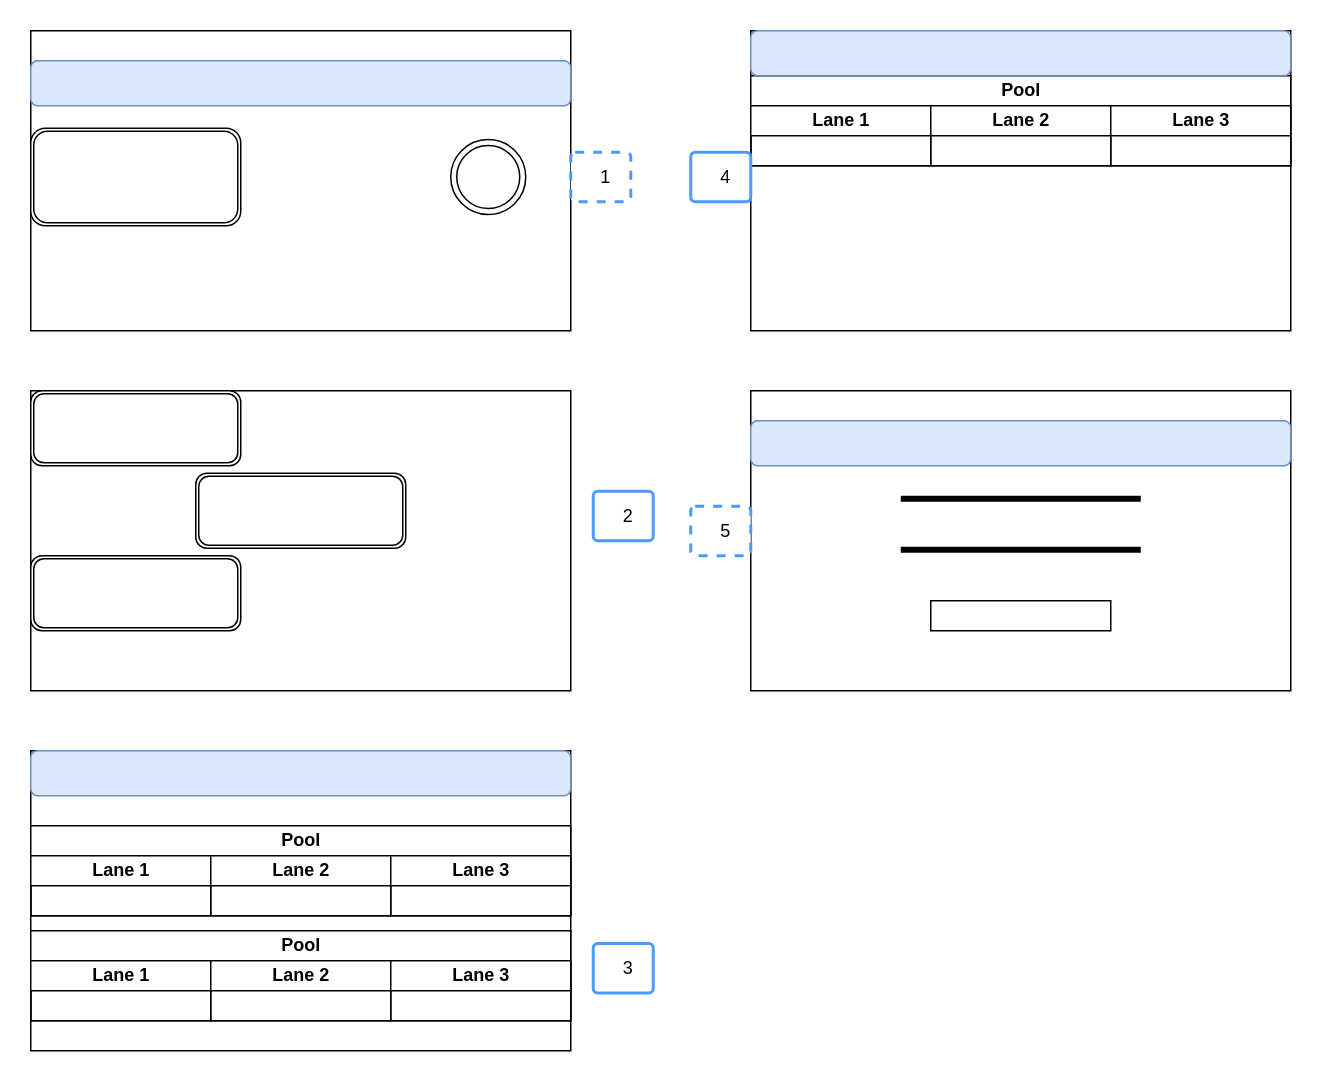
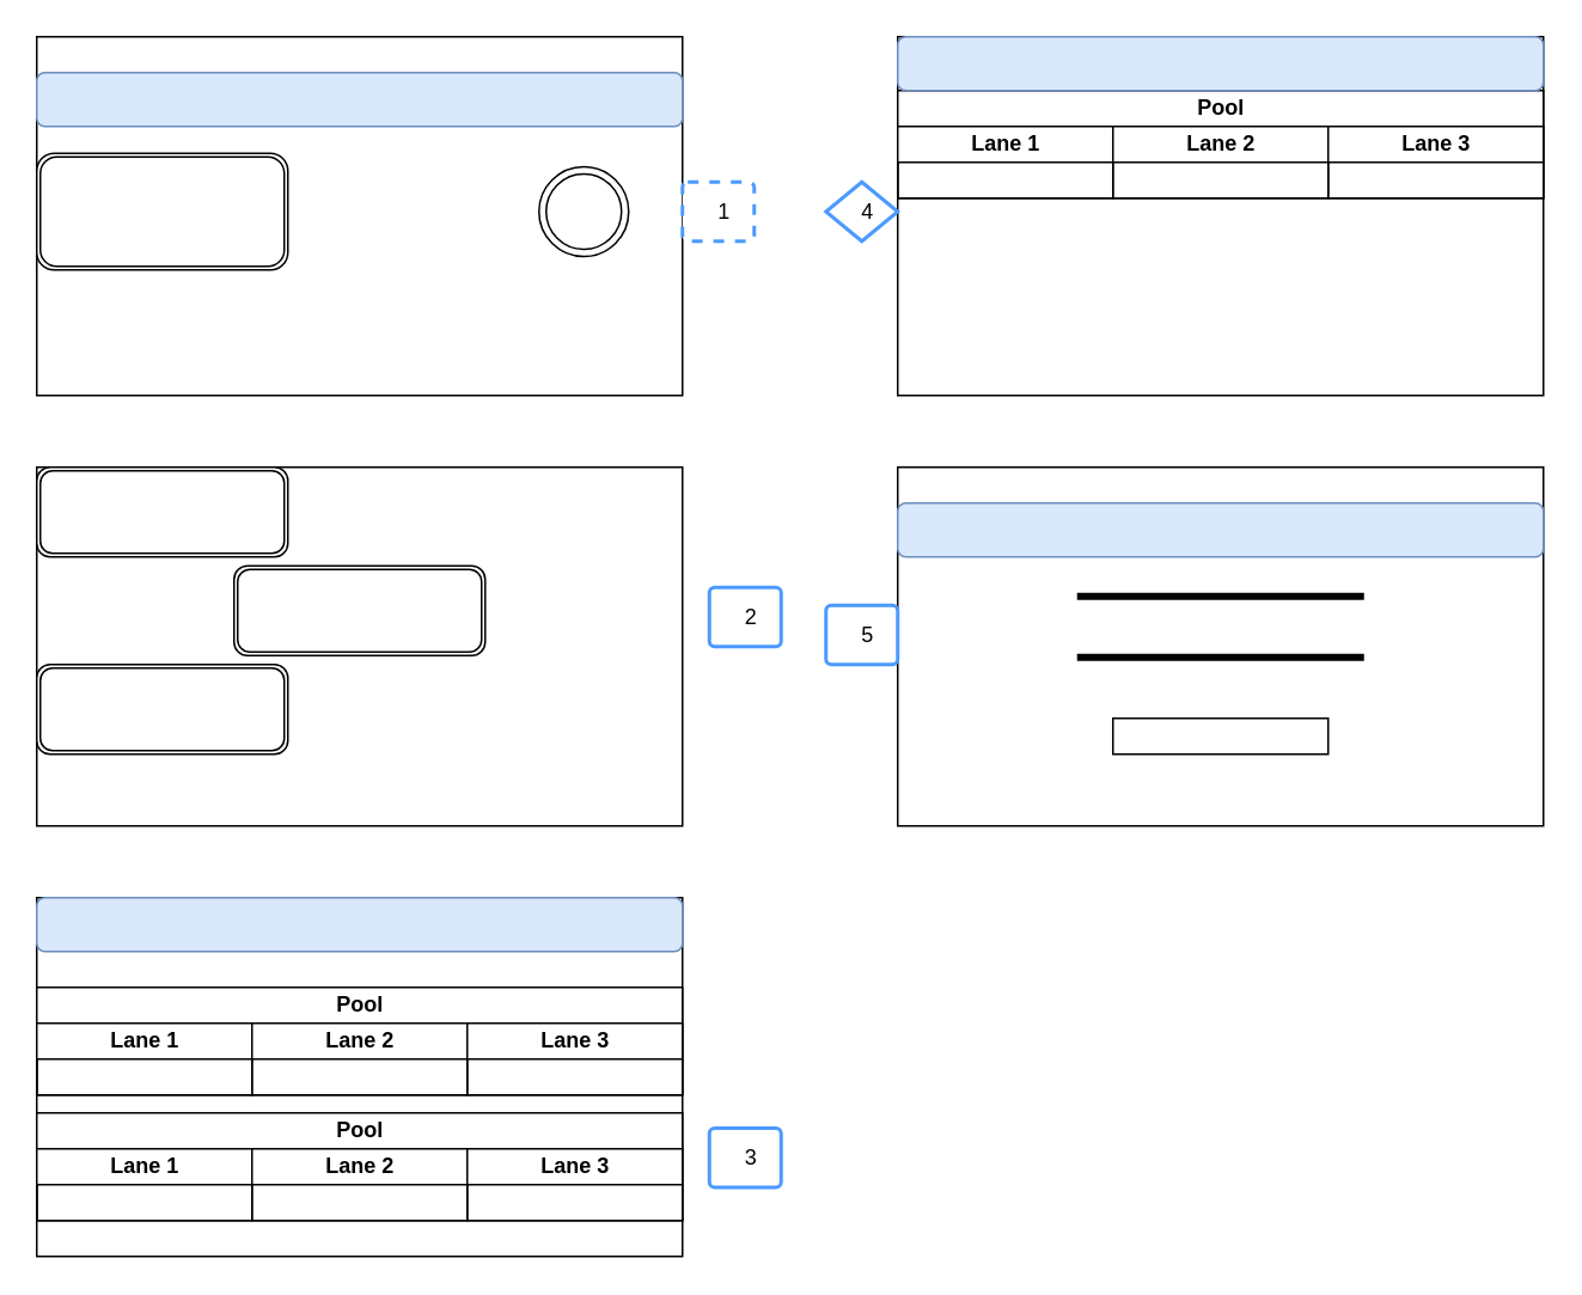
  <mxCell id="0" />
  <mxCell id="1" parent="0" />
  <mxCell id="2" value="" style="rounded=0;whiteSpace=wrap;html=1;" parent="1" vertex="1"><mxGeometry x="20" y="260" width="360" height="200" as="geometry" /></mxCell>
  <mxCell id="3" value="" style="rounded=0;whiteSpace=wrap;html=1;" parent="1" vertex="1"><mxGeometry x="20" y="20" width="360" height="200" as="geometry" /></mxCell>
  <mxCell id="4" value="" style="rounded=0;whiteSpace=wrap;html=1;" parent="1" vertex="1"><mxGeometry x="20" y="500" width="360" height="200" as="geometry" /></mxCell>
  <mxCell id="5" value="" style="rounded=0;whiteSpace=wrap;html=1;" parent="1" vertex="1"><mxGeometry x="500" y="20" width="360" height="200" as="geometry" /></mxCell>
  <mxCell id="6" value="" style="rounded=0;whiteSpace=wrap;html=1;" parent="1" vertex="1"><mxGeometry x="500" y="260" width="360" height="200" as="geometry" /></mxCell>
  <mxCell id="7" value="" style="rounded=1;whiteSpace=wrap;html=1;fillColor=#dae8fc;strokeColor=#6c8ebf;" parent="1" vertex="1"><mxGeometry x="500" y="280" width="360" height="30" as="geometry" /></mxCell>
  <mxCell id="8" value="" style="line;strokeWidth=4;html=1;perimeter=backbonePerimeter;points=[];outlineConnect=0;" parent="1" vertex="1"><mxGeometry x="600" y="327" width="160" height="10" as="geometry" /></mxCell>
  <mxCell id="9" value="" style="line;strokeWidth=4;html=1;perimeter=backbonePerimeter;points=[];outlineConnect=0;" parent="1" vertex="1"><mxGeometry x="600" y="361" width="160" height="10" as="geometry" /></mxCell>
  <mxCell id="10" value="" style="rounded=0;whiteSpace=wrap;html=1;" parent="1" vertex="1"><mxGeometry x="620" y="400" width="120" height="20" as="geometry" /></mxCell>
  <mxCell id="11" value="" style="rounded=1;whiteSpace=wrap;html=1;fillColor=#dae8fc;strokeColor=#6c8ebf;" parent="1" vertex="1"><mxGeometry x="20" y="500" width="360" height="30" as="geometry" /></mxCell>
  <mxCell id="12" value="Pool" style="swimlane;html=1;childLayout=stackLayout;resizeParent=1;resizeParentMax=0;startSize=20;" parent="1" vertex="1"><mxGeometry x="500" y="50" width="360" height="60" as="geometry" /></mxCell>
  <mxCell id="13" value="Lane 1" style="swimlane;html=1;startSize=20;" parent="12" vertex="1"><mxGeometry y="20" width="120" height="40" as="geometry" /></mxCell>
  <mxCell id="14" value="Lane 2" style="swimlane;html=1;startSize=20;" parent="12" vertex="1"><mxGeometry x="120" y="20" width="120" height="40" as="geometry" /></mxCell>
  <mxCell id="15" value="Lane 3" style="swimlane;html=1;startSize=20;" parent="12" vertex="1"><mxGeometry x="240" y="20" width="120" height="40" as="geometry" /></mxCell>
  <mxCell id="16" value="" style="rounded=1;whiteSpace=wrap;html=1;fillColor=#dae8fc;strokeColor=#6c8ebf;" parent="1" vertex="1"><mxGeometry x="500" y="20" width="360" height="30" as="geometry" /></mxCell>
  <mxCell id="17" value="Pool" style="swimlane;html=1;childLayout=stackLayout;resizeParent=1;resizeParentMax=0;startSize=20;" parent="1" vertex="1"><mxGeometry x="20" y="550" width="360" height="60" as="geometry" /></mxCell>
  <mxCell id="18" value="Lane 1" style="swimlane;html=1;startSize=20;" parent="17" vertex="1"><mxGeometry y="20" width="120" height="40" as="geometry" /></mxCell>
  <mxCell id="19" value="Lane 2" style="swimlane;html=1;startSize=20;" parent="17" vertex="1"><mxGeometry x="120" y="20" width="120" height="40" as="geometry" /></mxCell>
  <mxCell id="20" value="Lane 3" style="swimlane;html=1;startSize=20;" parent="17" vertex="1"><mxGeometry x="240" y="20" width="120" height="40" as="geometry" /></mxCell>
  <mxCell id="21" value="Pool" style="swimlane;html=1;childLayout=stackLayout;resizeParent=1;resizeParentMax=0;startSize=20;" parent="1" vertex="1"><mxGeometry x="20" y="620" width="360" height="60" as="geometry" /></mxCell>
  <mxCell id="22" value="Lane 1" style="swimlane;html=1;startSize=20;" parent="21" vertex="1"><mxGeometry y="20" width="120" height="40" as="geometry" /></mxCell>
  <mxCell id="23" value="Lane 2" style="swimlane;html=1;startSize=20;" parent="21" vertex="1"><mxGeometry x="120" y="20" width="120" height="40" as="geometry" /></mxCell>
  <mxCell id="24" value="Lane 3" style="swimlane;html=1;startSize=20;" parent="21" vertex="1"><mxGeometry x="240" y="20" width="120" height="40" as="geometry" /></mxCell>
  <mxCell id="25" value="" style="shape=ext;double=1;rounded=1;whiteSpace=wrap;html=1;" parent="1" vertex="1"><mxGeometry x="20" y="260" width="140" height="50" as="geometry" /></mxCell>
  <mxCell id="26" value="" style="shape=ext;double=1;rounded=1;whiteSpace=wrap;html=1;" parent="1" vertex="1"><mxGeometry x="130" y="315" width="140" height="50" as="geometry" /></mxCell>
  <mxCell id="27" value="" style="shape=ext;double=1;rounded=1;whiteSpace=wrap;html=1;" parent="1" vertex="1"><mxGeometry x="20" y="370" width="140" height="50" as="geometry" /></mxCell>
  <mxCell id="28" value="" style="rounded=1;whiteSpace=wrap;html=1;fillColor=#dae8fc;strokeColor=#6c8ebf;" parent="1" vertex="1"><mxGeometry x="20" y="40" width="360" height="30" as="geometry" /></mxCell>
  <mxCell id="29" value="" style="shape=ext;double=1;rounded=1;whiteSpace=wrap;html=1;" parent="1" vertex="1"><mxGeometry x="20" y="85" width="140" height="65" as="geometry" /></mxCell>
  <mxCell id="30" value="" style="ellipse;shape=doubleEllipse;whiteSpace=wrap;html=1;aspect=fixed;" parent="1" vertex="1"><mxGeometry x="300" y="92.5" width="50" height="50" as="geometry" /></mxCell>
  <mxCell id="31" value="1" style="rounded=1;arcSize=9;align=center;spacingLeft=5;strokeColor=#4C9AFF;html=1;strokeWidth=2;fontSize=12;dashed=1;" parent="1" vertex="1"><mxGeometry x="380" y="101" width="40" height="33" as="geometry" /></mxCell>
  <mxCell id="32" value="2" style="rounded=1;arcSize=9;align=center;spacingLeft=5;strokeColor=#4C9AFF;html=1;strokeWidth=2;fontSize=12" parent="1" vertex="1"><mxGeometry x="395" y="327" width="40" height="33" as="geometry" /></mxCell>
  <mxCell id="33" value="3" style="rounded=1;arcSize=9;align=center;spacingLeft=5;strokeColor=#4C9AFF;html=1;strokeWidth=2;fontSize=12" parent="1" vertex="1"><mxGeometry x="395" y="628.5" width="40" height="33" as="geometry" /></mxCell>
- <mxCell id="34" value="4" style="rounded=1;arcSize=9;align=center;spacingLeft=5;strokeColor=#4C9AFF;html=1;strokeWidth=2;fontSize=12" parent="1" vertex="1"><mxGeometry x="460" y="101" width="40" height="33" as="geometry" /></mxCell>
- <mxCell id="35" value="5" style="rounded=1;arcSize=9;align=center;spacingLeft=5;strokeColor=#4C9AFF;html=1;strokeWidth=2;fontSize=12;dashed=1;" parent="1" vertex="1"><mxGeometry x="460" y="337" width="40" height="33" as="geometry" /></mxCell>
+ <mxCell id="34" value="4" style="rhombus;arcSize=9;align=center;spacingLeft=5;strokeColor=#4C9AFF;html=1;strokeWidth=2;fontSize=12;" parent="1" vertex="1"><mxGeometry x="460" y="101" width="40" height="33" as="geometry" /></mxCell>
+ <mxCell id="35" value="5" style="rounded=1;arcSize=9;align=center;spacingLeft=5;strokeColor=#4C9AFF;html=1;strokeWidth=2;fontSize=12" parent="1" vertex="1"><mxGeometry x="460" y="337" width="40" height="33" as="geometry" /></mxCell>
